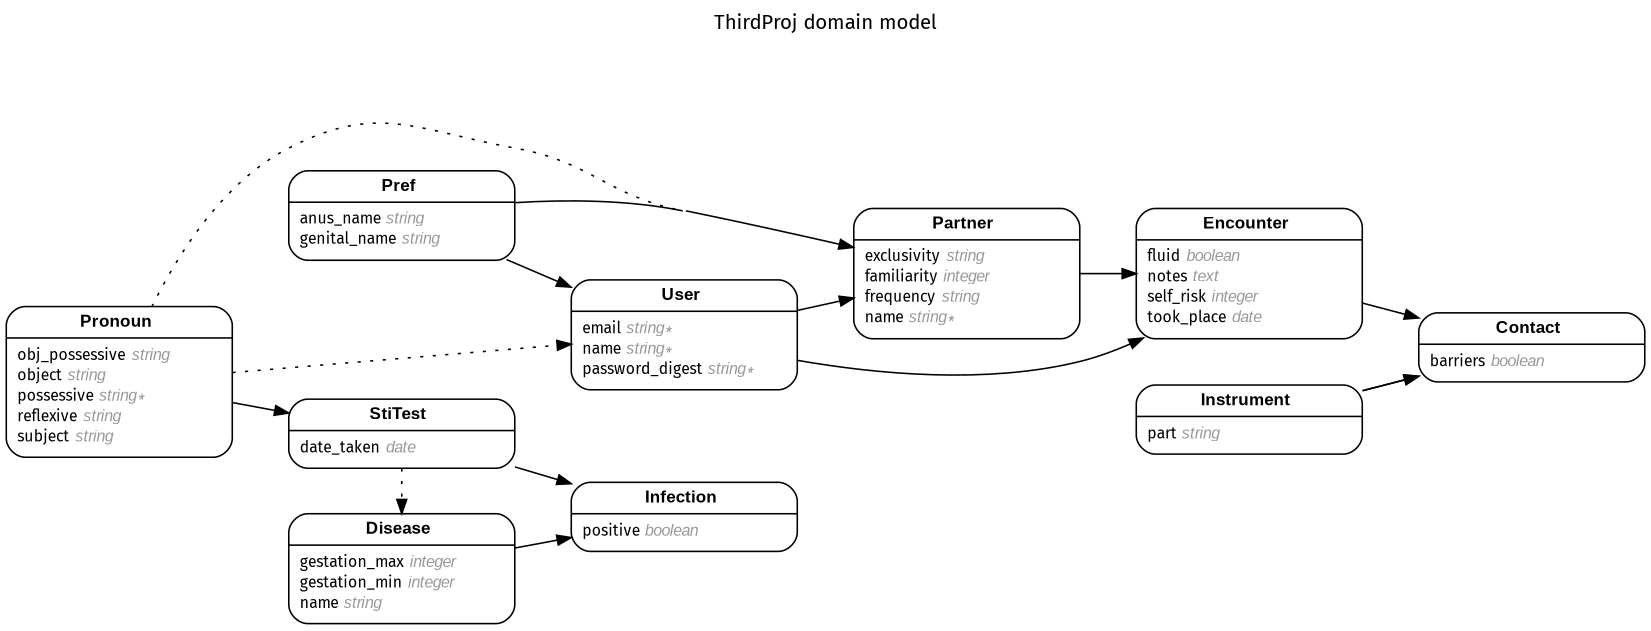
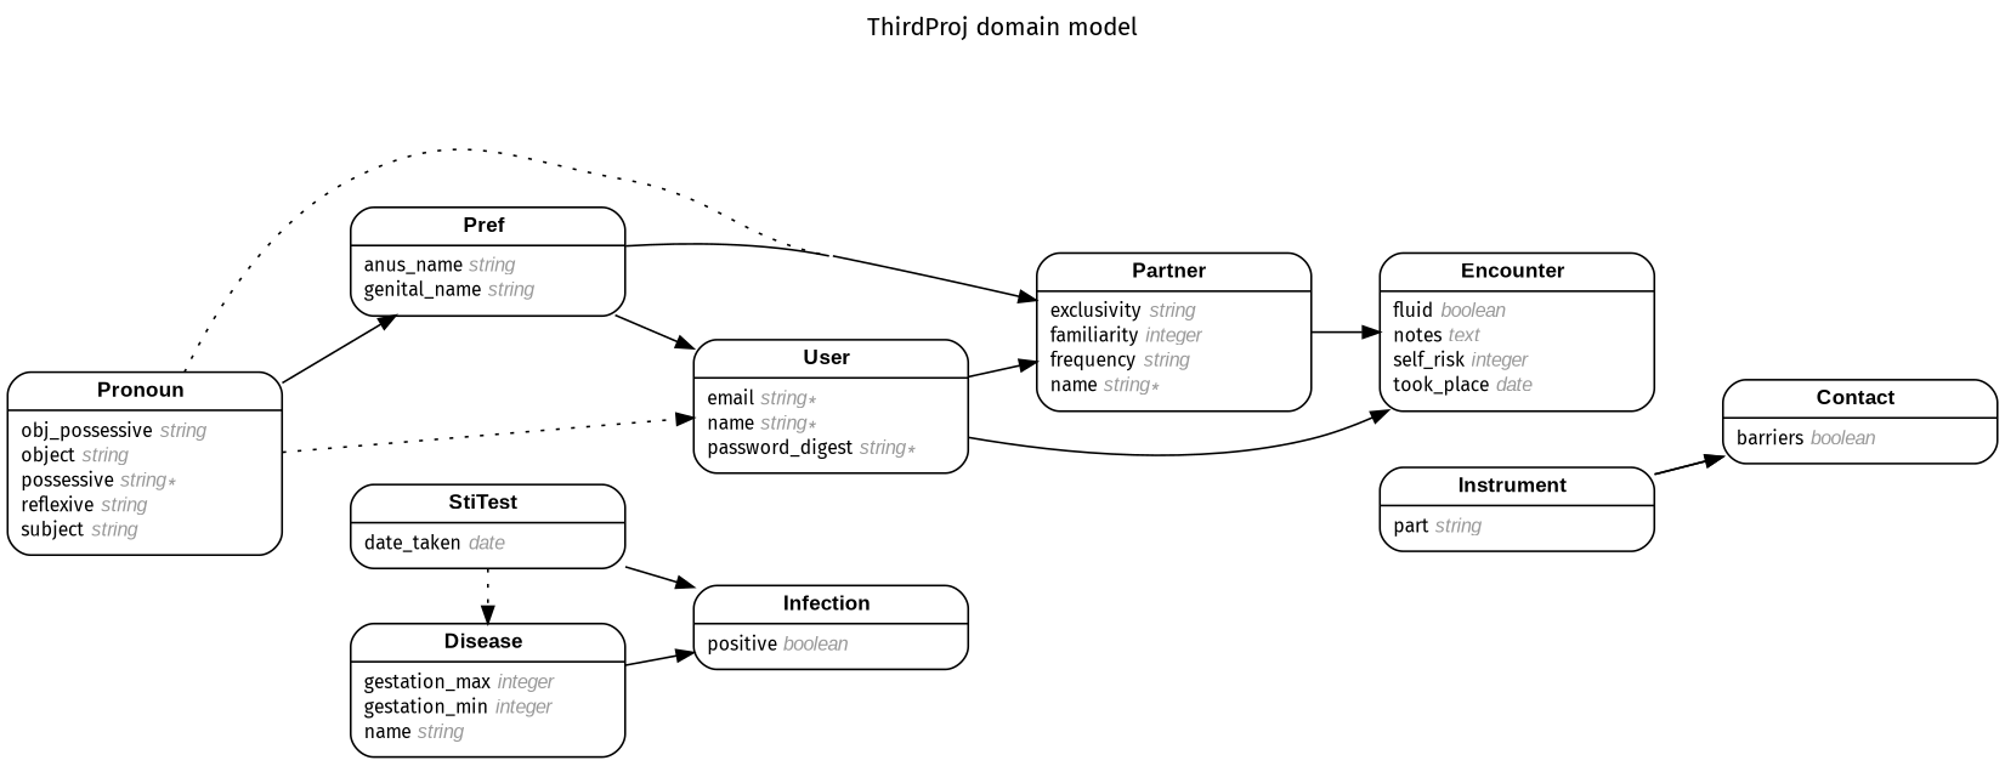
  digraph {
    concentrate=true
    fontname="Fira Sans"
    fontsize=13
    label="ThirdProj domain model\n\n"
    labelloc=t
    nodesep=0.4
    rankdir=LR
    ranksep=0.5
    node [fontname="Fira Sans" fontsize=10 margin="0.07,0.05" penwidth=1.0 shape=Mrecord]
    edge [arrowhead=normal arrowsize=0.9 arrowtail=none dir=both fontname="Fira Sans" fontsize=7 labelangle=32 labeldistance=1.8 penwidth=1.0 weight=2]
    n1 [label=<<table border="0" align="center" cellspacing="0.5" cellpadding="0" width="134">   <tr><td align="center" valign="bottom" width="130"><font face="Arial Bold" point-size="11">Contact</font></td></tr> </table> | <table border="0" align="left" cellspacing="2" cellpadding="0" width="134">   <tr><td align="left" width="130" port="barriers">barriers <font face="Arial Italic" color="grey60">boolean</font></td></tr> </table> >]
    n2 [label=<<table border="0" align="center" cellspacing="0.5" cellpadding="0" width="134">   <tr><td align="center" valign="bottom" width="130"><font face="Arial Bold" point-size="11">Disease</font></td></tr> </table> | <table border="0" align="left" cellspacing="2" cellpadding="0" width="134">   <tr><td align="left" width="130" port="gestation_max">gestation_max <font face="Arial Italic" color="grey60">integer</font></td></tr>   <tr><td align="left" width="130" port="gestation_min">gestation_min <font face="Arial Italic" color="grey60">integer</font></td></tr>   <tr><td align="left" width="130" port="name">name <font face="Arial Italic" color="grey60">string</font></td></tr> </table> >]
    n3 [label=<<table border="0" align="center" cellspacing="0.5" cellpadding="0" width="134">   <tr><td align="center" valign="bottom" width="130"><font face="Arial Bold" point-size="11">Infection</font></td></tr> </table> | <table border="0" align="left" cellspacing="2" cellpadding="0" width="134">   <tr><td align="left" width="130" port="positive">positive <font face="Arial Italic" color="grey60">boolean</font></td></tr> </table> >]
    n4 [label=<<table border="0" align="center" cellspacing="0.5" cellpadding="0" width="134">   <tr><td align="center" valign="bottom" width="130"><font face="Arial Bold" point-size="11">Encounter</font></td></tr> </table> | <table border="0" align="left" cellspacing="2" cellpadding="0" width="134">   <tr><td align="left" width="130" port="fluid">fluid <font face="Arial Italic" color="grey60">boolean</font></td></tr>   <tr><td align="left" width="130" port="notes">notes <font face="Arial Italic" color="grey60">text</font></td></tr>   <tr><td align="left" width="130" port="self_risk">self_risk <font face="Arial Italic" color="grey60">integer</font></td></tr>   <tr><td align="left" width="130" port="took_place">took_place <font face="Arial Italic" color="grey60">date</font></td></tr> </table> >]
    n5 [label=<<table border="0" align="center" cellspacing="0.5" cellpadding="0" width="134">   <tr><td align="center" valign="bottom" width="130"><font face="Arial Bold" point-size="11">Instrument</font></td></tr> </table> | <table border="0" align="left" cellspacing="2" cellpadding="0" width="134">   <tr><td align="left" width="130" port="part">part <font face="Arial Italic" color="grey60">string</font></td></tr> </table> >]
    n6 [label=<<table border="0" align="center" cellspacing="0.5" cellpadding="0" width="134">   <tr><td align="center" valign="bottom" width="130"><font face="Arial Bold" point-size="11">Partner</font></td></tr> </table> | <table border="0" align="left" cellspacing="2" cellpadding="0" width="134">   <tr><td align="left" width="130" port="exclusivity">exclusivity <font face="Arial Italic" color="grey60">string</font></td></tr>   <tr><td align="left" width="130" port="familiarity">familiarity <font face="Arial Italic" color="grey60">integer</font></td></tr>   <tr><td align="left" width="130" port="frequency">frequency <font face="Arial Italic" color="grey60">string</font></td></tr>   <tr><td align="left" width="130" port="name">name <font face="Arial Italic" color="grey60">string ∗</font></td></tr> </table> >]
    n7 [label=<<table border="0" align="center" cellspacing="0.5" cellpadding="0" width="134">   <tr><td align="center" valign="bottom" width="130"><font face="Arial Bold" point-size="11">Pref</font></td></tr> </table> | <table border="0" align="left" cellspacing="2" cellpadding="0" width="134">   <tr><td align="left" width="130" port="anus_name">anus_name <font face="Arial Italic" color="grey60">string</font></td></tr>   <tr><td align="left" width="130" port="genital_name">genital_name <font face="Arial Italic" color="grey60">string</font></td></tr> </table> >]
    n8 [label=<<table border="0" align="center" cellspacing="0.5" cellpadding="0" width="134">   <tr><td align="center" valign="bottom" width="130"><font face="Arial Bold" point-size="11">User</font></td></tr> </table> | <table border="0" align="left" cellspacing="2" cellpadding="0" width="134">   <tr><td align="left" width="130" port="email">email <font face="Arial Italic" color="grey60">string ∗</font></td></tr>   <tr><td align="left" width="130" port="name">name <font face="Arial Italic" color="grey60">string ∗</font></td></tr>   <tr><td align="left" width="130" port="password_digest">password_digest <font face="Arial Italic" color="grey60">string ∗</font></td></tr> </table> >]
    n9 [label=<<table border="0" align="center" cellspacing="0.5" cellpadding="0" width="134">   <tr><td align="center" valign="bottom" width="130"><font face="Arial Bold" point-size="11">Pronoun</font></td></tr> </table> | <table border="0" align="left" cellspacing="2" cellpadding="0" width="134">   <tr><td align="left" width="130" port="obj_possessive">obj_possessive <font face="Arial Italic" color="grey60">string</font></td></tr>   <tr><td align="left" width="130" port="object">object <font face="Arial Italic" color="grey60">string</font></td></tr>   <tr><td align="left" width="130" port="possessive">possessive <font face="Arial Italic" color="grey60">string ∗</font></td></tr>   <tr><td align="left" width="130" port="reflexive">reflexive <font face="Arial Italic" color="grey60">string</font></td></tr>   <tr><td align="left" width="130" port="subject">subject <font face="Arial Italic" color="grey60">string</font></td></tr> </table> >]
    n10 [label=<<table border="0" align="center" cellspacing="0.5" cellpadding="0" width="134">   <tr><td align="center" valign="bottom" width="130"><font face="Arial Bold" point-size="11">StiTest</font></td></tr> </table> | <table border="0" align="left" cellspacing="2" cellpadding="0" width="134">   <tr><td align="left" width="130" port="date_taken">date_taken <font face="Arial Italic" color="grey60">date</font></td></tr> </table> >]
    n2 -> n3
-   n4 -> n1 [weight=1]
    n5 -> n1 [weight=1]
    n5 -> n1 [weight=1]
    n6 -> n4
    n7 -> n6
    n7 -> n8
    n8 -> n4 [constraint=false style=solid weight=1]
    n8 -> n6
    n9 -> n6 [constraint=false style=dotted weight=1]
-   n9 -> n10
+   n9 -> n7
    n9 -> n8 [constraint=false style=dotted weight=1]
    n10 -> n2 [constraint=false style=dotted]
    n10 -> n3
  }
